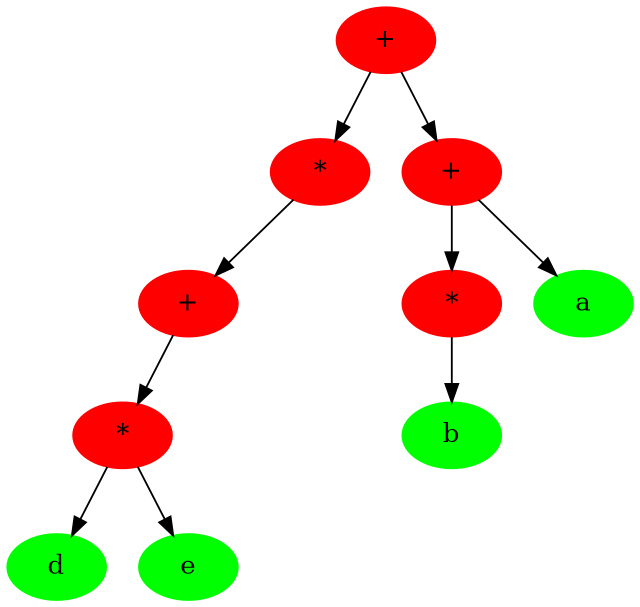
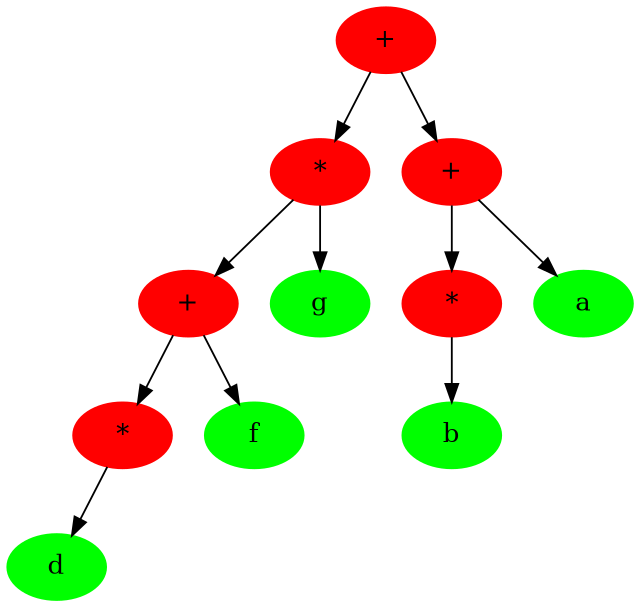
  digraph {
    rankdir=TB
    node [color=red style=filled]
    n1 [label="*"]
    b [color=green]
    n3 [label="*"]
    d [color=green]
-   e [color=green]
    n6 [label="*"]
    n7 [label="+"]
+   g [color=green]
+   f [color=green]
    n10 [label="+"]
    n11 [label="+"]
    a [color=green]
    n1 -> b
    n3 -> d
-   n3 -> e
    n6 -> n7
+   n6 -> g
    n7 -> n3
+   n7 -> f
    n10 -> n6
    n10 -> n11
    n11 -> n1
    n11 -> a
  }
